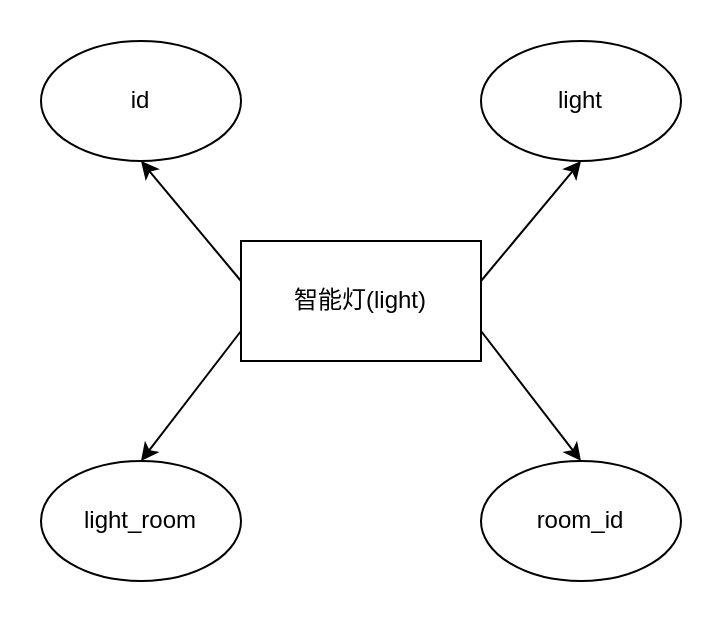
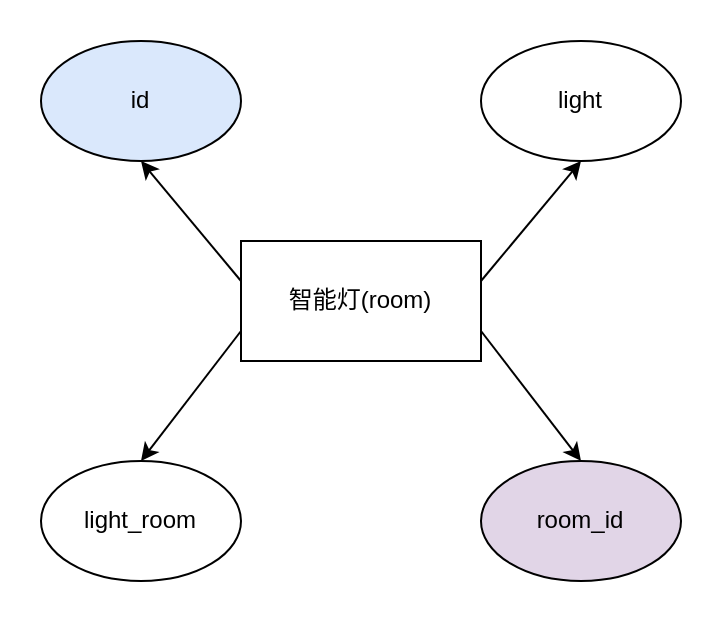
  <mxCell id="0" />
  <mxCell id="1" parent="0" />
  <mxCell id="2" style="orthogonalLoop=1;jettySize=auto;html=1;exitX=1;exitY=0.75;exitDx=0;exitDy=0;sourcePerimeterSpacing=4;rounded=0;" parent="1" source="4" edge="1"><mxGeometry relative="1" as="geometry"><mxPoint x="290" y="230" as="targetPoint" /></mxGeometry></mxCell>
  <mxCell id="3" style="orthogonalLoop=1;jettySize=auto;html=1;exitX=0;exitY=0.75;exitDx=0;exitDy=0;sourcePerimeterSpacing=4;rounded=0;" parent="1" source="4" edge="1"><mxGeometry relative="1" as="geometry"><mxPoint x="70" y="230" as="targetPoint" /></mxGeometry></mxCell>
- <mxCell id="4" value="&lt;font style=&quot;vertical-align: inherit&quot;&gt;&lt;font style=&quot;vertical-align: inherit&quot;&gt;智能灯(light)&lt;/font&gt;&lt;/font&gt;" style="rounded=0;whiteSpace=wrap;html=1;" parent="1" vertex="1"><mxGeometry x="120" y="120" width="120" height="60" as="geometry" /></mxCell>
+ <mxCell id="4" value="&lt;font style=&quot;vertical-align: inherit&quot;&gt;&lt;font style=&quot;vertical-align: inherit&quot;&gt;智能灯(room)&lt;/font&gt;&lt;/font&gt;" style="rounded=0;whiteSpace=wrap;html=1;" parent="1" vertex="1"><mxGeometry x="120" y="120" width="120" height="60" as="geometry" /></mxCell>
  <mxCell id="5" value="" style="endArrow=classic;html=1;rounded=0;" parent="1" edge="1"><mxGeometry width="50" height="50" relative="1" as="geometry"><mxPoint x="240" y="140" as="sourcePoint" /><mxPoint x="290" y="80" as="targetPoint" /></mxGeometry></mxCell>
  <mxCell id="6" value="" style="endArrow=classic;html=1;rounded=0;" parent="1" edge="1"><mxGeometry width="50" height="50" relative="1" as="geometry"><mxPoint x="120" y="140" as="sourcePoint" /><mxPoint x="70" y="80" as="targetPoint" /></mxGeometry></mxCell>
  <mxCell id="7" value="light" style="ellipse;whiteSpace=wrap;html=1;" parent="1" vertex="1"><mxGeometry x="240" y="20" width="100" height="60" as="geometry" /></mxCell>
  <mxCell id="8" value="light_room" style="ellipse;whiteSpace=wrap;html=1;" parent="1" vertex="1"><mxGeometry x="20" y="230" width="100" height="60" as="geometry" /></mxCell>
- <mxCell id="9" value="room_id" style="ellipse;whiteSpace=wrap;html=1;" parent="1" vertex="1"><mxGeometry x="240" y="230" width="100" height="60" as="geometry" /></mxCell>
- <mxCell id="10" value="id" style="ellipse;whiteSpace=wrap;html=1;" parent="1" vertex="1"><mxGeometry x="20" y="20" width="100" height="60" as="geometry" /></mxCell>
+ <mxCell id="9" value="room_id" style="ellipse;whiteSpace=wrap;html=1;fillColor=#e1d5e7;" parent="1" vertex="1"><mxGeometry x="240" y="230" width="100" height="60" as="geometry" /></mxCell>
+ <mxCell id="10" value="id" style="ellipse;whiteSpace=wrap;html=1;fillColor=#dae8fc;" parent="1" vertex="1"><mxGeometry x="20" y="20" width="100" height="60" as="geometry" /></mxCell>
